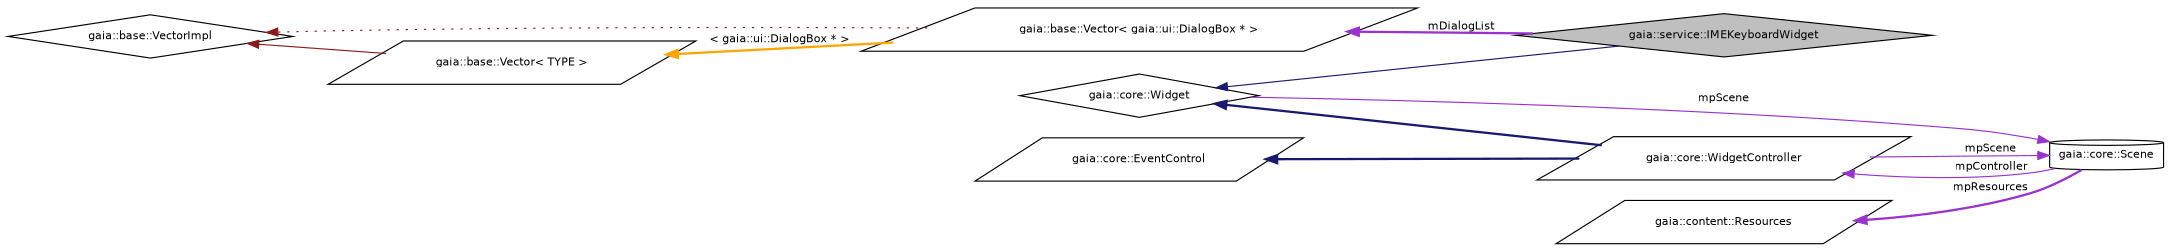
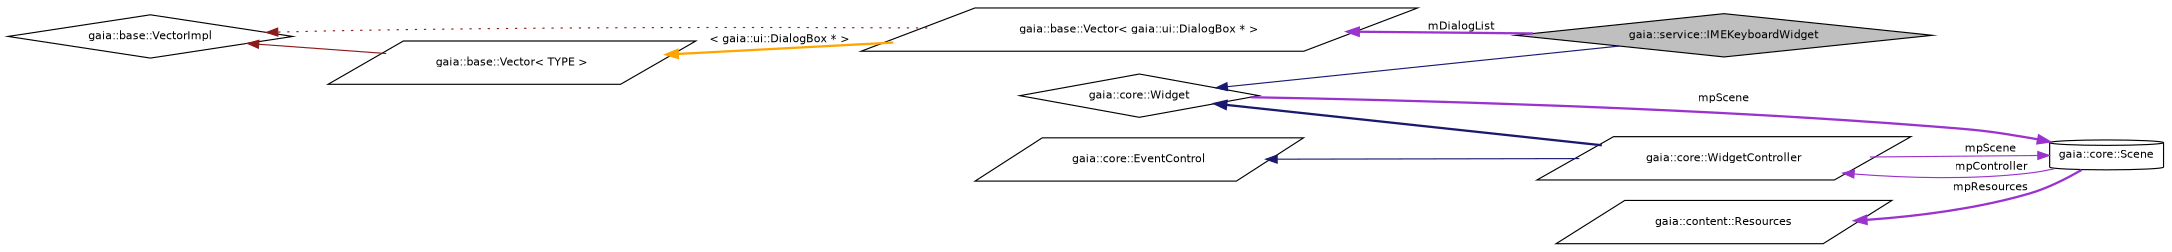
  digraph {
    rankdir=LR
    node [color=black fillcolor=white fontname=Helvetica fontsize=10 shape=parallelogram style=filled]
    edge [color=darkorchid3 dir=back fontname=Helvetica fontsize=10 labelfontname=Helvetica labelfontsize=10 style=solid]
    n1 [fillcolor=grey75 fontcolor=black height=0.2 label="gaia::service::IMEKeyboardWidget" shape=diamond width=0.4]
    n2 [height=0.2 label="gaia::core::Widget" shape=diamond width=0.4]
    n3 [height=0.2 label="gaia::core::WidgetController" width=0.4]
    n4 [height=0.2 label="gaia::core::Scene" shape=cylinder width=0.4]
    n5 [height=0.2 label="gaia::core::EventControl" width=0.4]
    n6 [height=0.2 label="gaia::content::Resources" width=0.4]
    n7 [height=0.2 label="gaia::base::Vector\< gaia::ui::DialogBox * \>" width=0.4]
    n8 [height=0.2 label="gaia::base::VectorImpl" shape=diamond width=0.4]
    n9 [height=0.2 label="gaia::base::Vector\< TYPE \>" width=0.4]
    n2 -> n1 [color=midnightblue]
    n2 -> n3 [color=midnightblue style=bold]
    n3 -> n4 [label=mpController]
-   n4 -> n2 [label=mpScene]
+   n4 -> n2 [label=mpScene style=bold]
    n4 -> n3 [label=mpScene]
-   n5 -> n3 [color=midnightblue style=bold]
+   n5 -> n3 [color=midnightblue]
    n6 -> n4 [label=mpResources style=bold]
    n7 -> n1 [label=mDialogList style=bold]
    n8 -> n7 [color=firebrick4 style=dotted]
    n8 -> n9 [color=firebrick4]
    n9 -> n7 [color=orange label="\< gaia::ui::DialogBox * \>" style=bold]
  }
